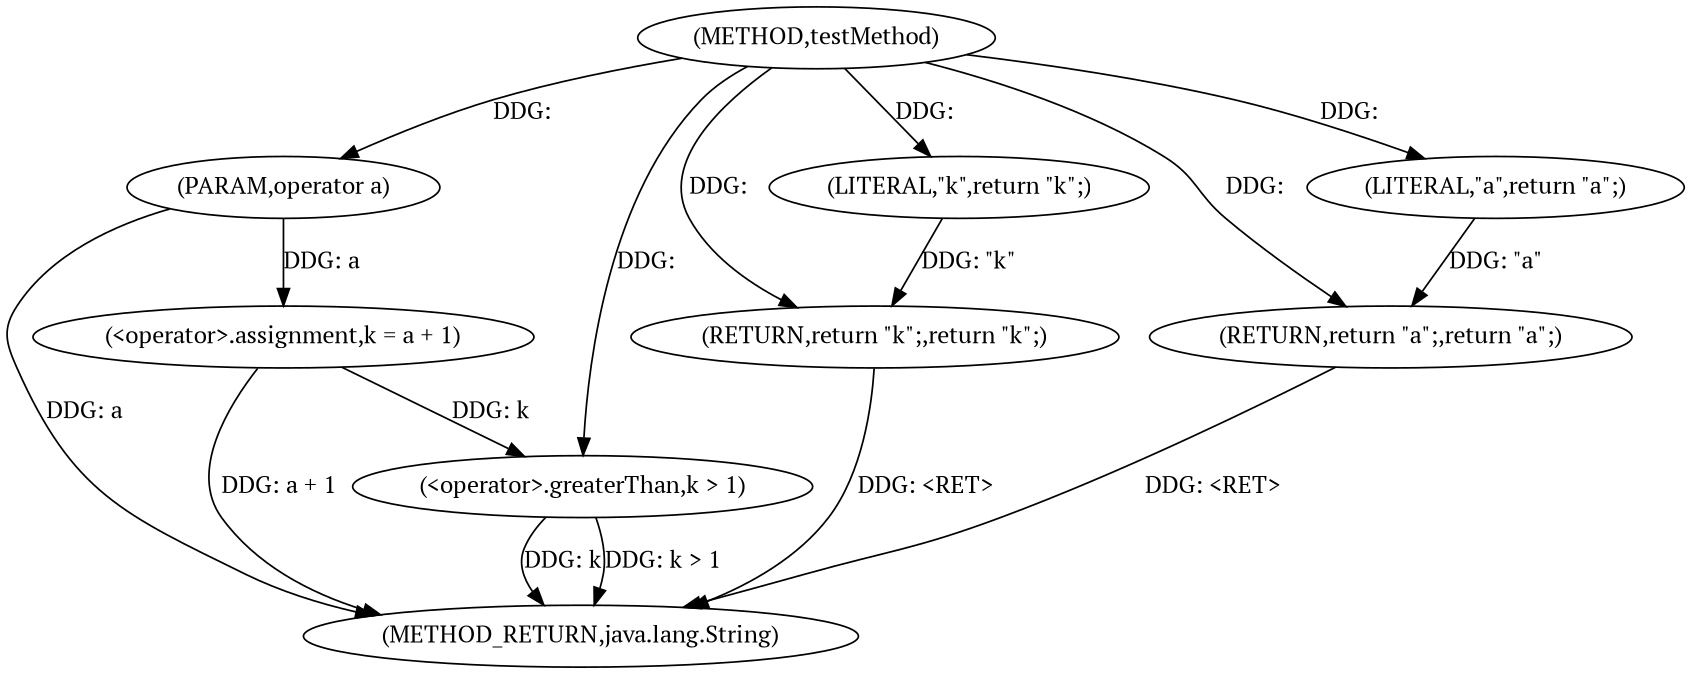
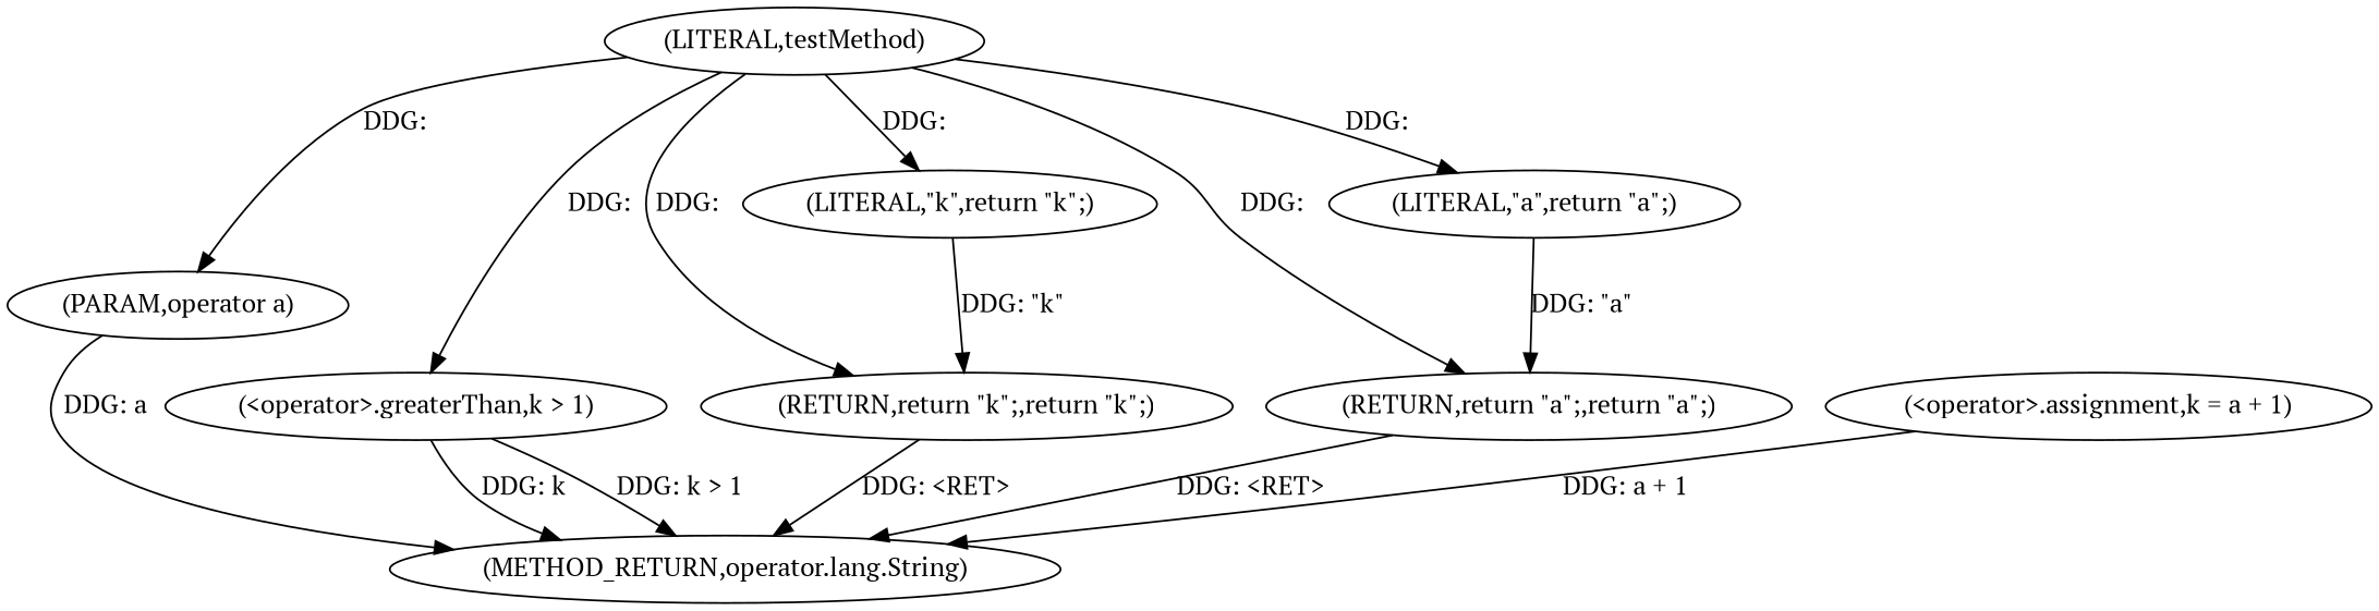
  digraph {
    fontname="PT Serif"
    node [fontname="PT Serif"]
    edge [fontname="PT Serif"]
-   n1 [label="(METHOD,testMethod)"]
+   n1 [label="(LITERAL,testMethod)"]
    n2 [label="(PARAM,operator a)"]
    n3 [label="(<operator>.greaterThan,k > 1)"]
    n4 [label="(RETURN,return \"k\";,return \"k\";)"]
    n5 [label="(LITERAL,\"k\",return \"k\";)"]
    n6 [label="(RETURN,return \"a\";,return \"a\";)"]
    n7 [label="(LITERAL,\"a\",return \"a\";)"]
    n8 [label="(<operator>.assignment,k = a + 1)"]
-   n9 [label="(METHOD_RETURN,java.lang.String)"]
+   n9 [label="(METHOD_RETURN,operator.lang.String)"]
    n1 -> n2 [label="DDG: "]
    n1 -> n3 [label="DDG: "]
    n1 -> n4 [label="DDG: "]
    n1 -> n5 [label="DDG: "]
    n1 -> n6 [label="DDG: "]
    n1 -> n7 [label="DDG: "]
-   n2 -> n8 [label="DDG: a"]
    n2 -> n9 [label="DDG: a"]
    n3 -> n9 [label="DDG: k"]
    n3 -> n9 [label="DDG: k > 1"]
    n4 -> n9 [label="DDG: <RET>"]
    n5 -> n4 [label="DDG: \"k\""]
    n6 -> n9 [label="DDG: <RET>"]
    n7 -> n6 [label="DDG: \"a\""]
-   n8 -> n3 [label="DDG: k"]
    n8 -> n9 [label="DDG: a + 1"]
  }
